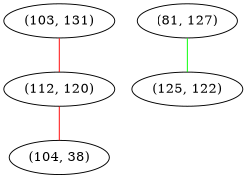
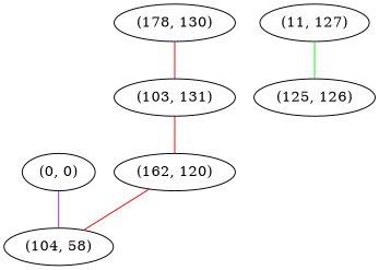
  graph {
    edge [color=red weight=1]
-   "(104, 58)" [label="(104, 38)"]
+   "(0, 0)"
+   "(104, 58)"
    n3 [label="(103, 131)"]
-   "(112, 120)"
-   "(11, 127)" [label="(81, 127)"]
-   "(125, 122)"
+   "(178, 130)"
+   "(112, 120)" [label="(162, 120)"]
+   "(11, 127)"
+   "(125, 122)" [label="(125, 126)"]
+   "(0, 0)" -- "(104, 58)" [color=purple weight=4]
    n3 -- "(112, 120)"
+   "(178, 130)" -- n3
    "(112, 120)" -- "(104, 58)"
    "(11, 127)" -- "(125, 122)" [color=green weight=2]
  }
